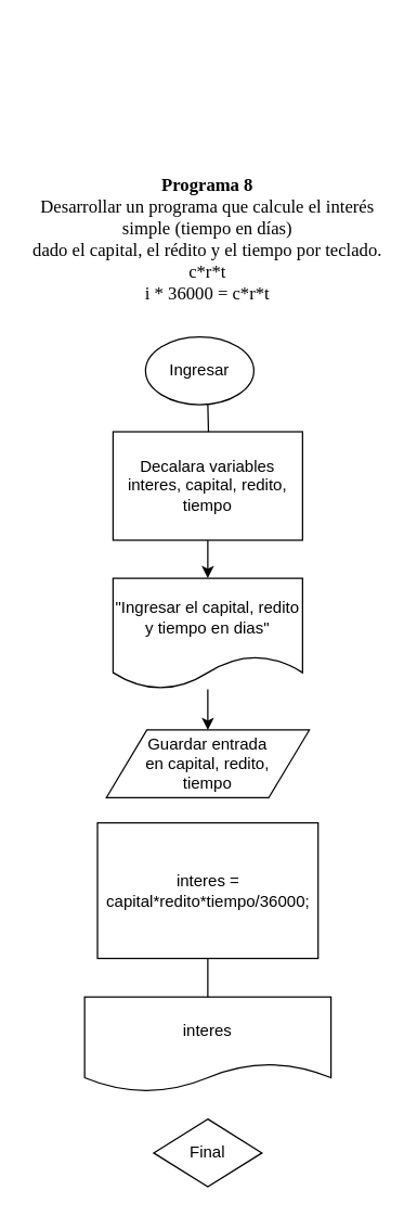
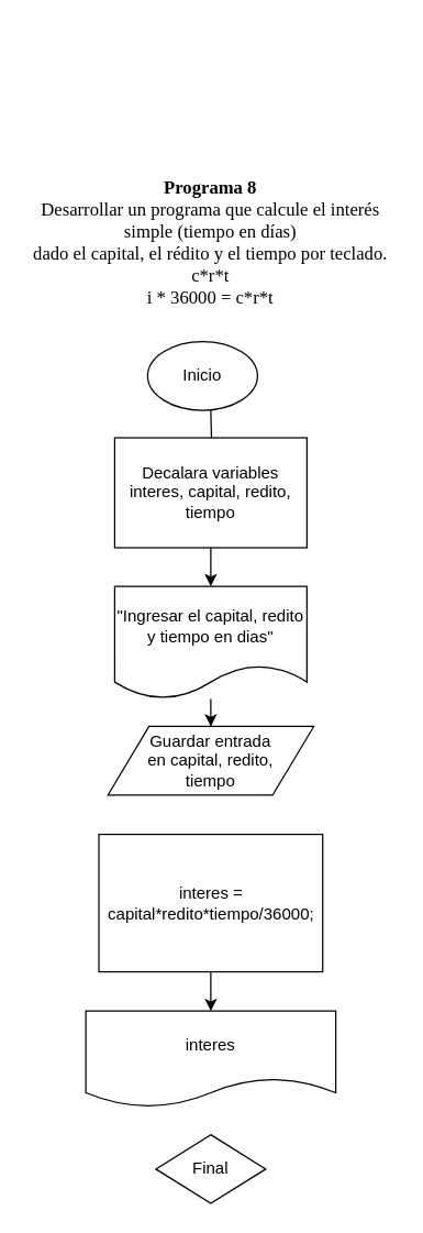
  <mxCell id="0" />
  <mxCell id="1" parent="0" />
  <mxCell id="2" value="" style="edgeStyle=orthogonalEdgeStyle;rounded=0;orthogonalLoop=1;jettySize=auto;html=1;" edge="1" parent="1" target="8"><mxGeometry relative="1" as="geometry"><mxPoint x="153" y="180" as="sourcePoint" /></mxGeometry></mxCell>
- <mxCell id="3" value="Ingresar" style="ellipse;whiteSpace=wrap;html=1;" vertex="1" parent="1"><mxGeometry x="107" y="130" width="80" height="50" as="geometry" /></mxCell>
+ <mxCell id="3" value="Inicio" style="ellipse;whiteSpace=wrap;html=1;" vertex="1" parent="1"><mxGeometry x="107" y="130" width="80" height="50" as="geometry" /></mxCell>
  <mxCell id="4" value="Final" style="rhombus;whiteSpace=wrap;html=1;" vertex="1" parent="1"><mxGeometry x="113" y="707" width="80" height="50" as="geometry" /></mxCell>
  <mxCell id="5" value="" style="edgeStyle=orthogonalEdgeStyle;rounded=0;orthogonalLoop=1;jettySize=auto;html=1;" edge="1" parent="1"><mxGeometry relative="1" as="geometry"><mxPoint x="159" y="490" as="sourcePoint" /><mxPoint x="159" y="510" as="targetPoint" /></mxGeometry></mxCell>
- <mxCell id="6" value="&lt;div&gt;Guardar entrada &lt;br&gt;&lt;/div&gt;&lt;div&gt;en capital, redito, &lt;br&gt;&lt;/div&gt;&lt;div&gt;tiempo&lt;br&gt;&lt;/div&gt;" style="shape=parallelogram;perimeter=parallelogramPerimeter;whiteSpace=wrap;html=1;" vertex="1" parent="1"><mxGeometry x="78" y="420" width="150" height="50" as="geometry" /></mxCell>
+ <mxCell id="6" value="&lt;div&gt;Guardar entrada &lt;br&gt;&lt;/div&gt;&lt;div&gt;en capital, redito, &lt;br&gt;&lt;/div&gt;&lt;div&gt;tiempo&lt;br&gt;&lt;/div&gt;" style="shape=parallelogram;perimeter=parallelogramPerimeter;whiteSpace=wrap;html=1;" vertex="1" parent="1"><mxGeometry x="78" y="410" width="150" height="50" as="geometry" /></mxCell>
  <mxCell id="7" value="" style="edgeStyle=orthogonalEdgeStyle;rounded=0;orthogonalLoop=1;jettySize=auto;html=1;" edge="1" parent="1" source="8" target="10"><mxGeometry relative="1" as="geometry" /></mxCell>
  <mxCell id="8" value="Decalara variables interes, capital, redito, tiempo" style="rounded=0;whiteSpace=wrap;html=1;" vertex="1" parent="1"><mxGeometry x="83" y="200" width="140" height="80" as="geometry" /></mxCell>
  <mxCell id="9" value="" style="edgeStyle=orthogonalEdgeStyle;rounded=0;orthogonalLoop=1;jettySize=auto;html=1;" edge="1" parent="1" source="10" target="6"><mxGeometry relative="1" as="geometry" /></mxCell>
  <mxCell id="10" value="&quot;Ingresar el capital, redito y tiempo en dias&quot;" style="shape=document;whiteSpace=wrap;html=1;boundedLbl=1;" vertex="1" parent="1"><mxGeometry x="83" y="308" width="140" height="82" as="geometry" /></mxCell>
- <mxCell id="11" value="" style="edgeStyle=orthogonalEdgeStyle;rounded=0;orthogonalLoop=1;jettySize=auto;html=1;endArrow=none;" edge="1" parent="1" source="12" target="13"><mxGeometry relative="1" as="geometry" /></mxCell>
+ <mxCell id="11" value="" style="edgeStyle=orthogonalEdgeStyle;rounded=0;orthogonalLoop=1;jettySize=auto;html=1;" edge="1" parent="1" source="12" target="13"><mxGeometry relative="1" as="geometry" /></mxCell>
  <mxCell id="12" value="interes = capital*redito*tiempo/36000;" style="rounded=0;whiteSpace=wrap;html=1;" vertex="1" parent="1"><mxGeometry x="71.5" y="488.5" width="163" height="100" as="geometry" /></mxCell>
  <mxCell id="13" value="interes" style="shape=document;whiteSpace=wrap;html=1;boundedLbl=1;" vertex="1" parent="1"><mxGeometry x="62" y="617" width="182" height="70" as="geometry" /></mxCell>
  <mxCell id="14" value="&lt;br&gt;&lt;br&gt;&#09;&lt;br&gt;&#09;&#09;&lt;br&gt;&#09;&#09;&lt;br&gt;&#09;&lt;br&gt;&#09;&lt;br&gt;&#09;&#09;&lt;div class=&quot;page&quot; title=&quot;Page 1&quot;&gt;&lt;br&gt;&#09;&#09;&#09;&lt;div class=&quot;layoutArea&quot;&gt;&lt;br&gt;&#09;&#09;&#09;&#09;&lt;div class=&quot;column&quot;&gt;&lt;span style=&quot;font-size: 10.0pt ; font-family: &amp;#34;arialmt&amp;#34;&quot;&gt;&lt;b&gt;Programa 8&lt;/b&gt;&lt;br&gt;&lt;/span&gt;&lt;/div&gt;&lt;div class=&quot;column&quot;&gt;&lt;span style=&quot;font-size: 10.0pt ; font-family: &amp;#34;arialmt&amp;#34;&quot;&gt;Desarrollar un programa que calcule el interés simple (tiempo en días)&lt;/span&gt;&lt;br&gt;&lt;div class=&quot;page&quot; title=&quot;Page 1&quot;&gt;&lt;div class=&quot;layoutArea&quot;&gt;&lt;span style=&quot;font-size: 10.0pt ; font-family: &amp;#34;arialmt&amp;#34;&quot;&gt;&lt;/span&gt;&lt;div class=&quot;column&quot;&gt;&lt;span style=&quot;font-size: 10.0pt ; font-family: &amp;#34;arialmt&amp;#34;&quot;&gt;dado el capital, el rédito y el tiempo por teclado. c*r*t&lt;/span&gt;&lt;span style=&quot;font-size: 10.0pt ; font-family: &amp;#34;arialmt&amp;#34;&quot;&gt;&lt;br&gt;&lt;/span&gt;&lt;/div&gt;&lt;div class=&quot;column&quot;&gt;&lt;span style=&quot;font-size: 10.0pt ; font-family: &amp;#34;arialmt&amp;#34;&quot;&gt;i * 36000 = c*r*t&lt;/span&gt;&lt;span style=&quot;font-size: 10.0pt ; font-family: &amp;#34;arialmt&amp;#34;&quot;&gt;&lt;/span&gt;&lt;br&gt;&lt;span style=&quot;font-size: 10.0pt ; font-family: &amp;#34;arialmt&amp;#34;&quot;&gt;&lt;/span&gt;&lt;span style=&quot;font-size: 10.0pt ; font-family: &amp;#34;arialmt&amp;#34;&quot;&gt;&lt;/span&gt;&lt;/div&gt;&lt;/div&gt;&lt;span style=&quot;font-size: 10.0pt ; font-family: &amp;#34;arialmt&amp;#34;&quot;&gt;&lt;/span&gt;&lt;/div&gt;&lt;br&gt;&#09;&#09;&#09;&#09;&#09;&#09;&lt;br&gt;&#09;&#09;&#09;&#09;&lt;/div&gt;&lt;br&gt;&#09;&#09;&#09;&lt;/div&gt;&lt;br&gt;&#09;&#09;&lt;/div&gt;&lt;br&gt;&#09;" style="text;html=1;strokeColor=none;fillColor=none;align=center;verticalAlign=middle;whiteSpace=wrap;rounded=0;" vertex="1" parent="1"><mxGeometry x="20" y="20" width="266" height="20" as="geometry" /></mxCell>
